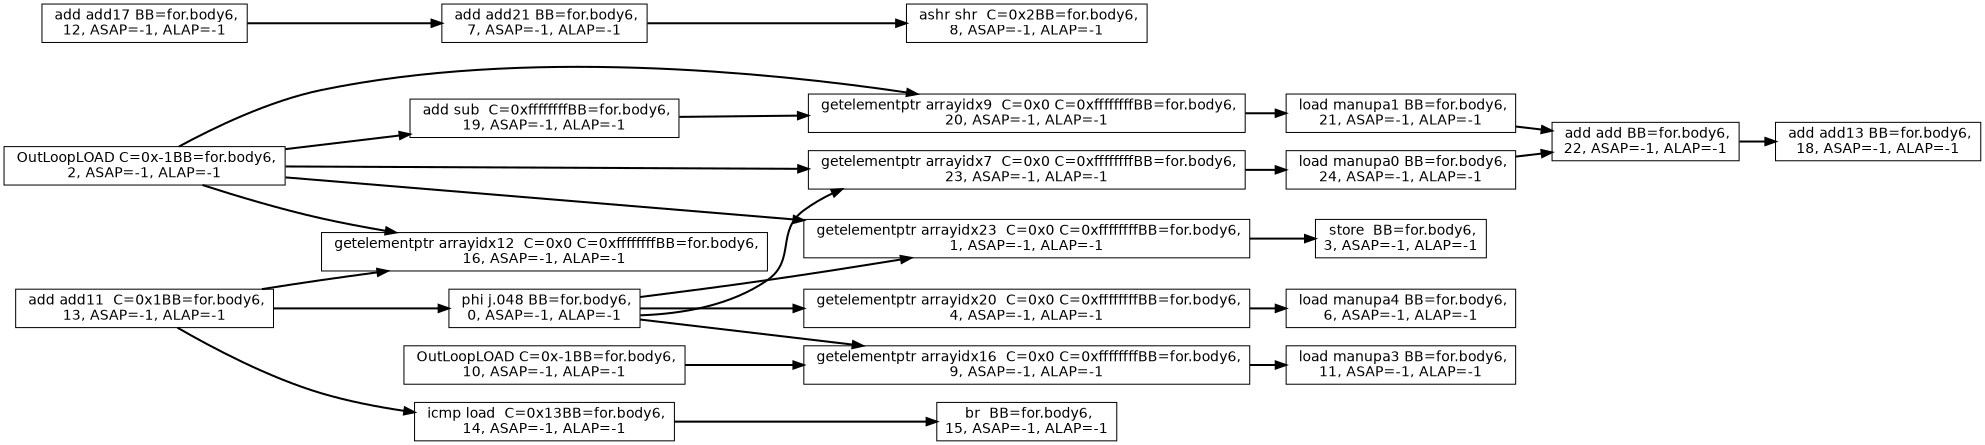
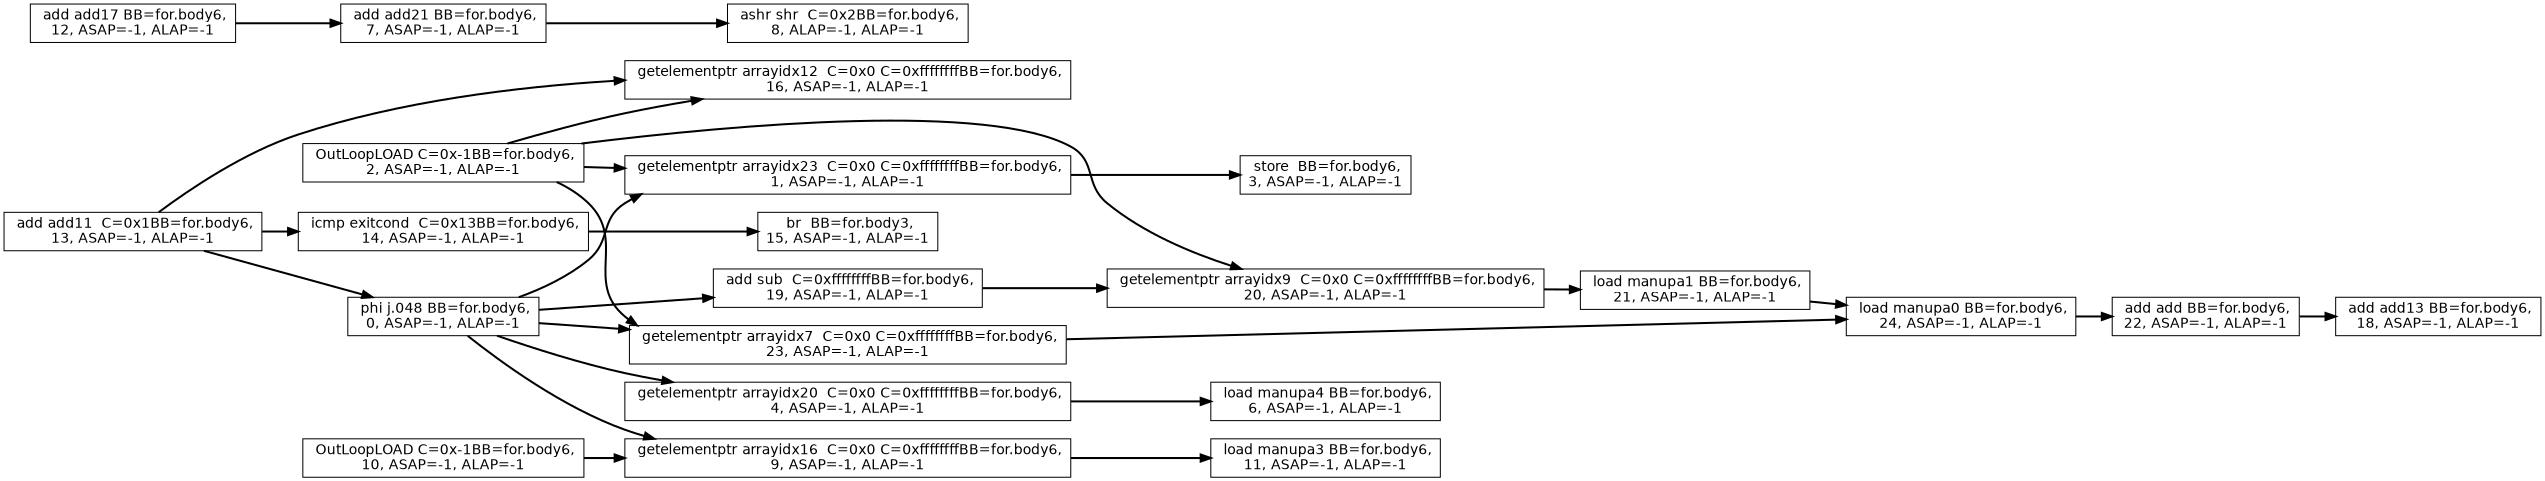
  digraph {
    compound=true
    nslimit=1000.0
    rankdir=LR
    node [fontname=Helvetica shape=box]
    edge [color=black style=bold]
    n1 [label=" phi j.048 BB=for.body6,\n0, ASAP=-1, ALAP=-1"]
    n2 [label=" getelementptr arrayidx23  C=0x0 C=0xffffffffBB=for.body6,\n1, ASAP=-1, ALAP=-1"]
    n3 [label=" getelementptr arrayidx20  C=0x0 C=0xffffffffBB=for.body6,\n4, ASAP=-1, ALAP=-1"]
    n4 [label=" getelementptr arrayidx16  C=0x0 C=0xffffffffBB=for.body6,\n9, ASAP=-1, ALAP=-1"]
    n5 [label=" add sub  C=0xffffffffBB=for.body6,\n19, ASAP=-1, ALAP=-1"]
    n6 [label=" getelementptr arrayidx7  C=0x0 C=0xffffffffBB=for.body6,\n23, ASAP=-1, ALAP=-1"]
    n7 [label=" store  BB=for.body6,\n3, ASAP=-1, ALAP=-1"]
    n8 [label=" load manupa4 BB=for.body6,\n6, ASAP=-1, ALAP=-1"]
    n9 [label=" load manupa3 BB=for.body6,\n11, ASAP=-1, ALAP=-1"]
    n10 [label=" add add11  C=0x1BB=for.body6,\n13, ASAP=-1, ALAP=-1"]
    n11 [label=" getelementptr arrayidx12  C=0x0 C=0xffffffffBB=for.body6,\n16, ASAP=-1, ALAP=-1"]
-   n12 [label=" icmp load  C=0x13BB=for.body6,\n14, ASAP=-1, ALAP=-1"]
+   n12 [label=" icmp exitcond  C=0x13BB=for.body6,\n14, ASAP=-1, ALAP=-1"]
    n13 [label=" getelementptr arrayidx9  C=0x0 C=0xffffffffBB=for.body6,\n20, ASAP=-1, ALAP=-1"]
    n14 [label=" load manupa0 BB=for.body6,\n24, ASAP=-1, ALAP=-1"]
    n15 [label=" OutLoopLOAD C=0x-1BB=for.body6,\n2, ASAP=-1, ALAP=-1"]
    n16 [label=" load manupa1 BB=for.body6,\n21, ASAP=-1, ALAP=-1"]
    n17 [label=" add add21 BB=for.body6,\n7, ASAP=-1, ALAP=-1"]
-   n18 [label=" ashr shr  C=0x2BB=for.body6,\n8, ASAP=-1, ALAP=-1"]
+   n18 [label=" ashr shr  C=0x2BB=for.body6,\n8, ALAP=-1, ALAP=-1"]
    n19 [label=" OutLoopLOAD C=0x-1BB=for.body6,\n10, ASAP=-1, ALAP=-1"]
    n20 [label=" add add17 BB=for.body6,\n12, ASAP=-1, ALAP=-1"]
-   n21 [label=" br  BB=for.body6,\n15, ASAP=-1, ALAP=-1"]
+   n21 [label=" br  BB=for.body3,\n15, ASAP=-1, ALAP=-1"]
    n22 [label=" add add13 BB=for.body6,\n18, ASAP=-1, ALAP=-1"]
    n23 [label=" add add BB=for.body6,\n22, ASAP=-1, ALAP=-1"]
    n1 -> n2
    n1 -> n3
    n1 -> n4
-   n15 -> n5
+   n1 -> n5
    n1 -> n6
    n2 -> n7
    n3 -> n8
    n4 -> n9
    n5 -> n13
    n6 -> n14
    n10 -> n1
    n10 -> n11
    n10 -> n12
    n12 -> n21
    n13 -> n16
    n14 -> n23
    n15 -> n2
    n15 -> n6
    n15 -> n11
    n15 -> n13
-   n16 -> n23
+   n16 -> n14
    n17 -> n18
    n19 -> n4
    n20 -> n17
    n23 -> n22
  }
